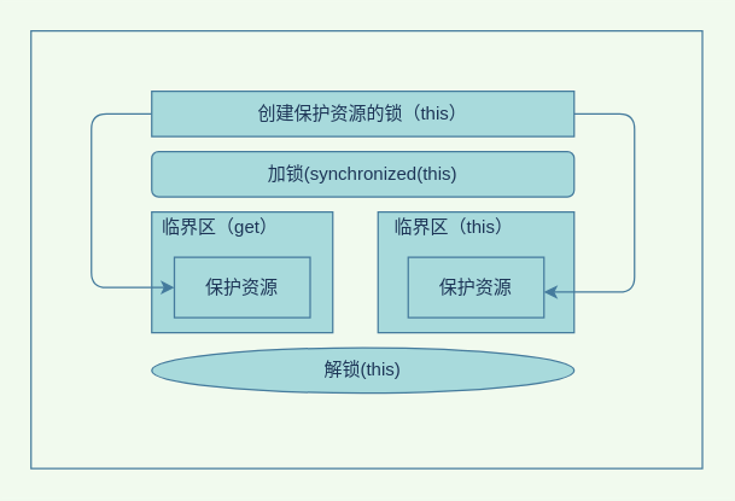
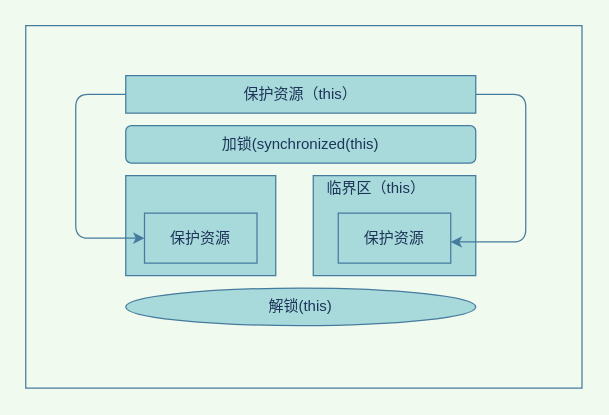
  <mxCell id="0" />
  <mxCell id="1" parent="0" />
  <mxCell id="2" value="" style="rounded=0;whiteSpace=wrap;html=1;sketch=0;fontColor=#1D3557;strokeColor=#457B9D;fillColor=none;" vertex="1" parent="1"><mxGeometry x="20" y="20" width="445" height="290" as="geometry" /></mxCell>
  <mxCell id="3" value="" style="rounded=0;whiteSpace=wrap;html=1;sketch=0;fontColor=#1D3557;strokeColor=#457B9D;fillColor=#A8DADC;" vertex="1" parent="1"><mxGeometry x="100" y="140" width="120" height="80" as="geometry" /></mxCell>
  <mxCell id="4" value="" style="rounded=0;whiteSpace=wrap;html=1;sketch=0;fontColor=#1D3557;strokeColor=#457B9D;fillColor=#A8DADC;" vertex="1" parent="1"><mxGeometry x="250" y="140" width="130" height="80" as="geometry" /></mxCell>
- <mxCell id="5" value="临界区（get）" style="text;html=1;align=center;verticalAlign=middle;resizable=0;points=[];autosize=1;strokeColor=none;fontColor=#1D3557;" vertex="1" parent="1"><mxGeometry x="100" y="140" width="90" height="20" as="geometry" /></mxCell>
  <mxCell id="6" value="临界区（this）" style="text;html=1;align=center;verticalAlign=middle;resizable=0;points=[];autosize=1;strokeColor=none;fontColor=#1D3557;" vertex="1" parent="1"><mxGeometry x="250" y="140" width="100" height="20" as="geometry" /></mxCell>
  <mxCell id="7" value="加锁(synchronized(this)" style="whiteSpace=wrap;html=1;sketch=0;fontColor=#1D3557;strokeColor=#457B9D;fillColor=#A8DADC;rounded=1;" vertex="1" parent="1"><mxGeometry x="100" y="100" width="280" height="30" as="geometry" /></mxCell>
  <mxCell id="8" style="edgeStyle=orthogonalEdgeStyle;curved=0;rounded=1;sketch=0;orthogonalLoop=1;jettySize=auto;html=1;entryX=1;entryY=0.576;entryDx=0;entryDy=0;entryPerimeter=0;fontColor=#1D3557;strokeColor=#457B9D;fillColor=#A8DADC;" edge="1" parent="1" source="10" target="13"><mxGeometry relative="1" as="geometry"><Array as="points"><mxPoint x="420" y="75" /><mxPoint x="420" y="193" /></Array></mxGeometry></mxCell>
  <mxCell id="9" style="edgeStyle=orthogonalEdgeStyle;curved=0;rounded=1;sketch=0;orthogonalLoop=1;jettySize=auto;html=1;entryX=0;entryY=0.5;entryDx=0;entryDy=0;fontColor=#1D3557;strokeColor=#457B9D;fillColor=#A8DADC;" edge="1" parent="1" source="10" target="12"><mxGeometry relative="1" as="geometry"><Array as="points"><mxPoint x="60" y="75" /><mxPoint x="60" y="190" /></Array></mxGeometry></mxCell>
- <mxCell id="10" value="创建保护资源的锁（this）" style="rounded=0;whiteSpace=wrap;html=1;sketch=0;fontColor=#1D3557;strokeColor=#457B9D;fillColor=#A8DADC;" vertex="1" parent="1"><mxGeometry x="100" y="60" width="280" height="30" as="geometry" /></mxCell>
+ <mxCell id="10" value="保护资源（this）" style="rounded=0;whiteSpace=wrap;html=1;sketch=0;fontColor=#1D3557;strokeColor=#457B9D;fillColor=#A8DADC;" vertex="1" parent="1"><mxGeometry x="100" y="60" width="280" height="30" as="geometry" /></mxCell>
  <mxCell id="11" value="解锁(this)" style="ellipse;whiteSpace=wrap;html=1;sketch=0;fontColor=#1D3557;strokeColor=#457B9D;fillColor=#A8DADC;" vertex="1" parent="1"><mxGeometry x="100" y="230" width="280" height="30" as="geometry" /></mxCell>
  <mxCell id="12" value="保护资源" style="rounded=0;whiteSpace=wrap;html=1;sketch=0;fontColor=#1D3557;strokeColor=#457B9D;fillColor=#A8DADC;" vertex="1" parent="1"><mxGeometry x="115" y="170" width="90" height="40" as="geometry" /></mxCell>
  <mxCell id="13" value="&lt;span&gt;保护资源&lt;/span&gt;" style="rounded=0;whiteSpace=wrap;html=1;sketch=0;fontColor=#1D3557;strokeColor=#457B9D;fillColor=#A8DADC;" vertex="1" parent="1"><mxGeometry x="270" y="170" width="90" height="40" as="geometry" /></mxCell>
